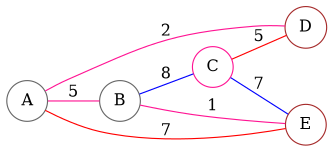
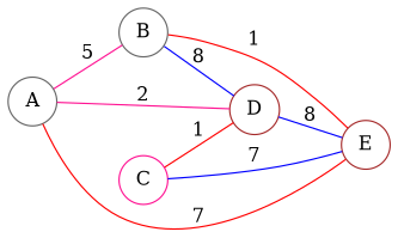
  graph {
    rankdir=LR
    node [color=brown shape=circle]
    edge [color=blue]
    D
    B [color=gray40]
    E
    A [color=gray40]
    C [color=deeppink]
-   B -- C [label=8]
-   B -- E [color=deeppink label=1]
+   D -- E [label=8]
+   B -- D [label=8]
+   B -- E [color=red label=1]
    A -- D [color=deeppink label=2]
    A -- B [color=deeppink label=5]
    A -- E [color=red label=7]
-   C -- D [color=red label=5]
+   C -- D [color=red label=1]
    C -- E [label=7]
  }
